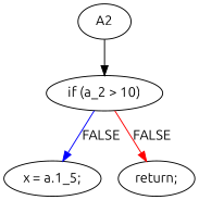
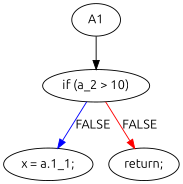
  digraph {
    fontname=Ubuntu
    node [fontname=Ubuntu]
    edge [fontname=Ubuntu]
    n1 [label="if (a_2 > 10)"]
-   n2 [label="x = a.1_5;"]
+   n2 [label="x = a.1_1;"]
    n3 [label="return;"]
-   A2
+   A2 [label=A1]
    n1 -> n2 [color=blue label=FALSE]
    n1 -> n3 [color=red label=FALSE]
    A2 -> n1 [color=black]
  }
